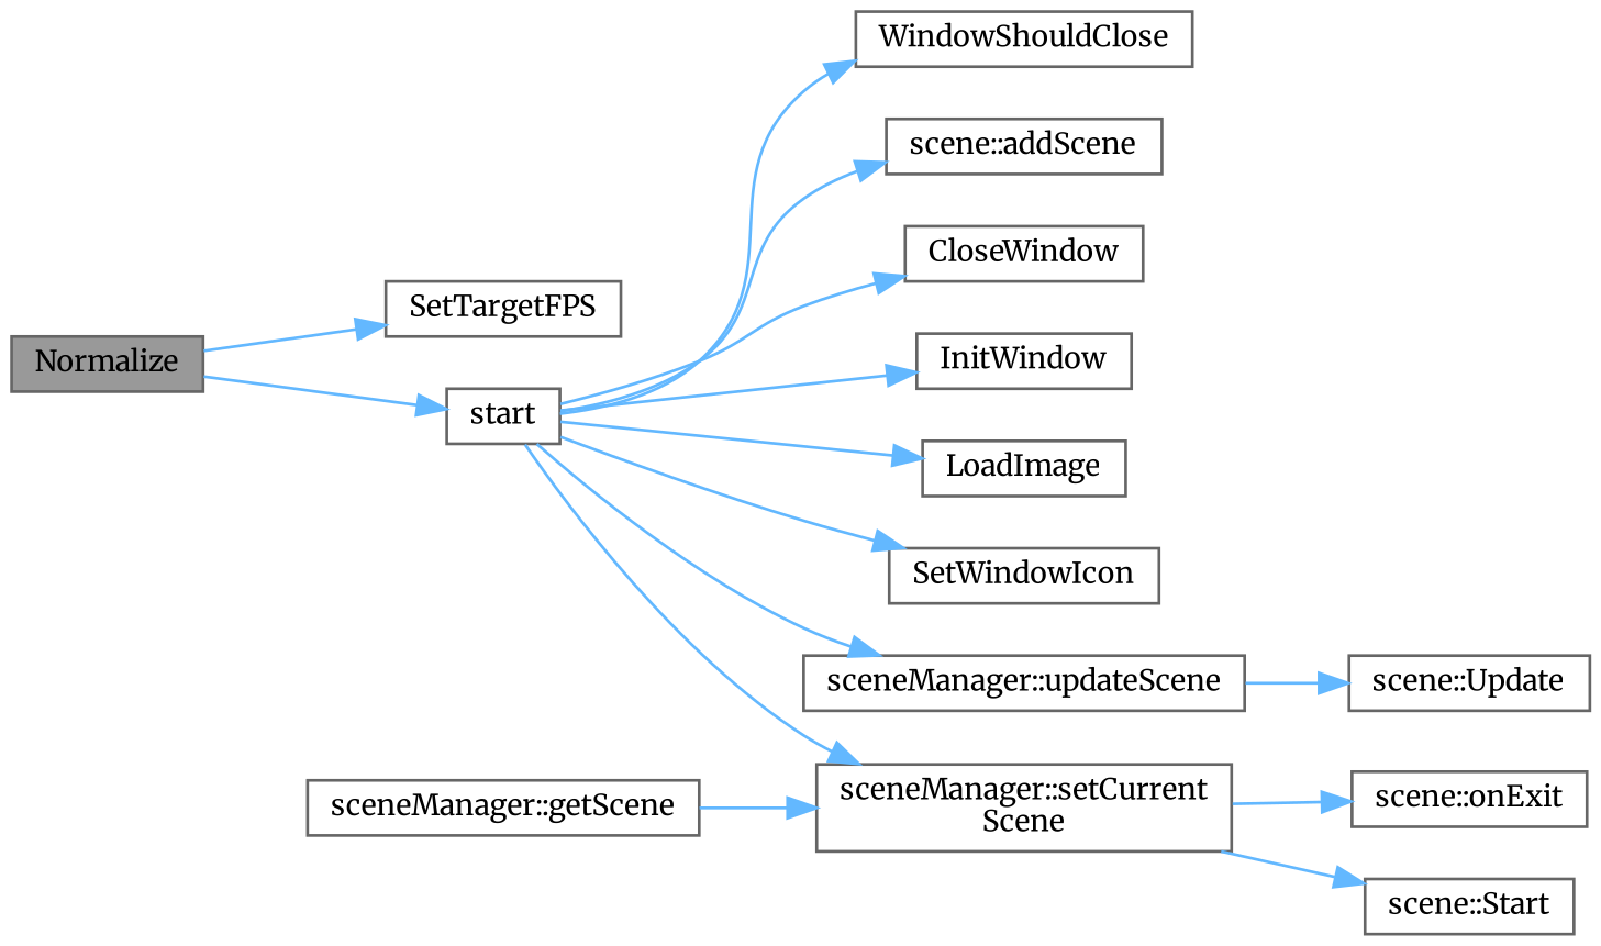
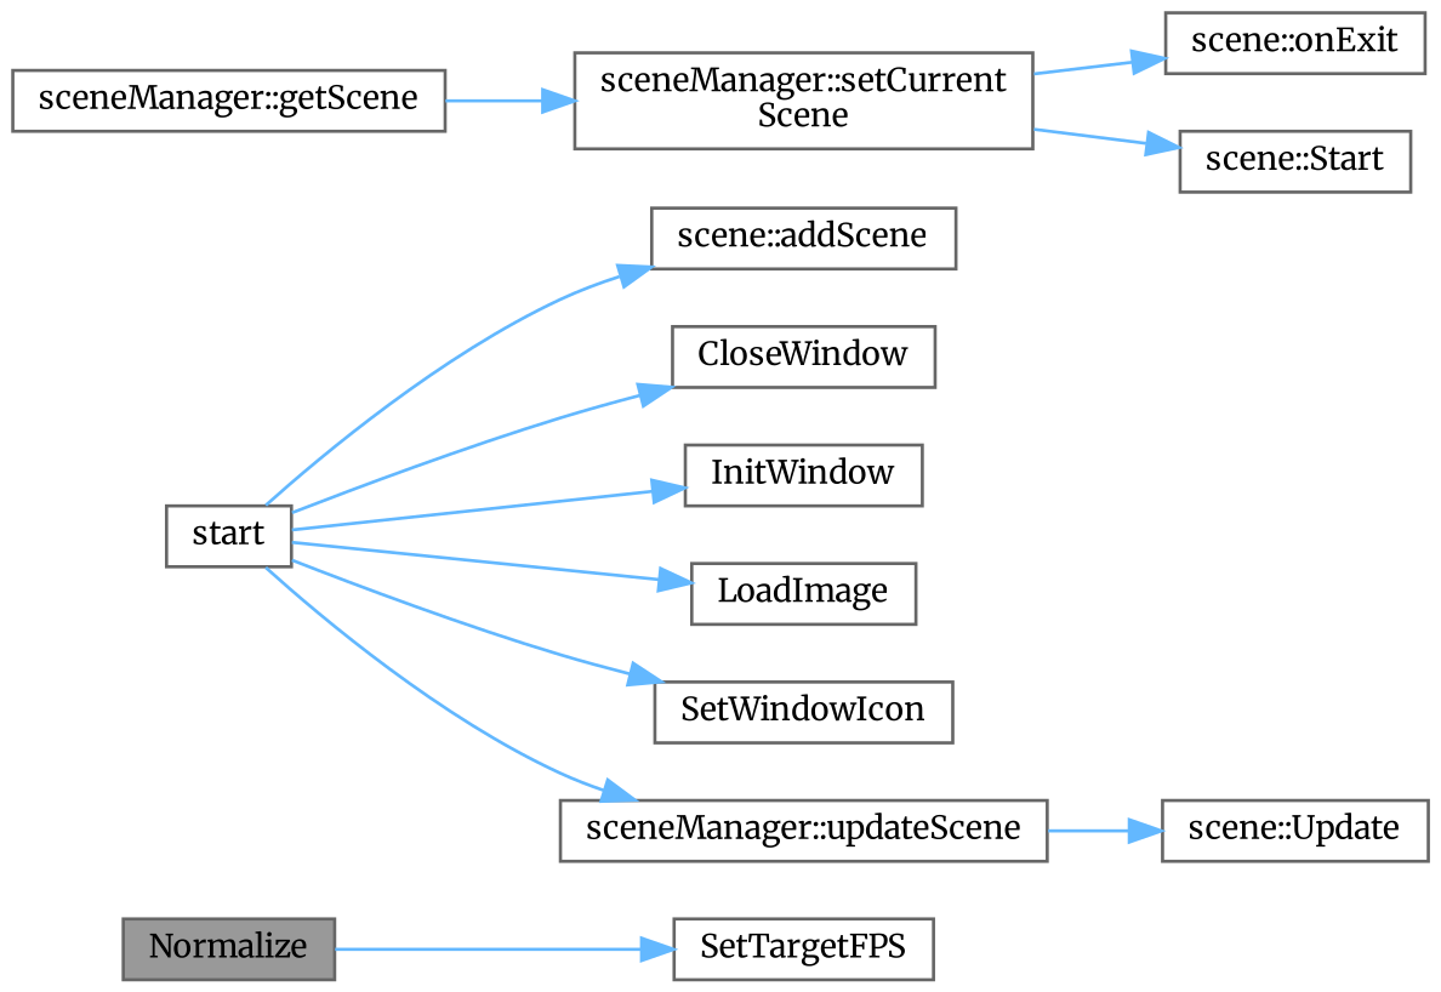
  digraph {
    fontname=Merriweather
    rankdir=LR
    node [color=grey40 fillcolor=white fontname=Merriweather fontsize=10 shape=box style=filled]
    edge [color=steelblue1 fontname=Merriweather fontsize=10 labelfontname=Helvetica labelfontsize=10 style=solid]
    n1 [color=gray40 fillcolor=grey60 fontcolor=black height=0.2 label=Normalize width=0.4]
    n2 [height=0.2 label=start width=0.4]
    n3 [height=0.2 label=SetTargetFPS width=0.4]
    n4 [height=0.2 label="scene::addScene" width=0.4]
    n5 [height=0.2 label=CloseWindow width=0.4]
    n6 [height=0.2 label=InitWindow width=0.4]
    n7 [height=0.2 label=LoadImage width=0.4]
    n8 [height=0.2 label="sceneManager::setCurrent\lScene" width=0.4]
    n9 [height=0.2 label=SetWindowIcon width=0.4]
    n10 [height=0.2 label="sceneManager::updateScene" width=0.4]
-   n11 [height=0.2 label=WindowShouldClose width=0.4]
    n12 [height=0.2 label="scene::onExit" width=0.4]
    n13 [height=0.2 label="scene::Start" width=0.4]
    n14 [height=0.2 label="scene::Update" width=0.4]
    n15 [height=0.2 label="sceneManager::getScene" width=0.4]
-   n1 -> n2
    n1 -> n3
    n2 -> n4
    n2 -> n5
    n2 -> n6
    n2 -> n7
-   n2 -> n8
    n2 -> n9
    n2 -> n10
-   n2 -> n11
    n8 -> n12
    n8 -> n13
    n10 -> n14
    n15 -> n8
  }
